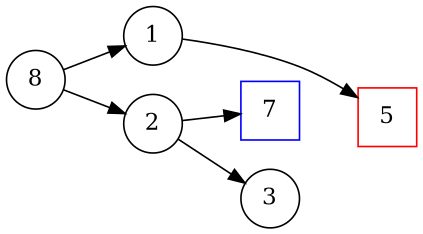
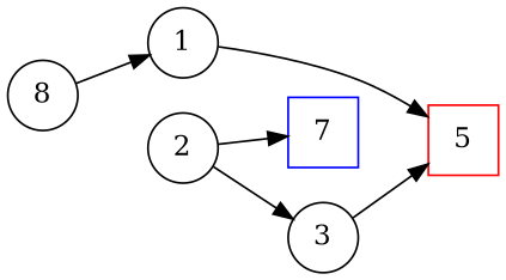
  digraph {
    rankdir=LR
    node [shape=circle]
    n1 [color=blue label=7 shape=square]
    5 [color=red shape=square]
    n3 [label=8]
    1
    2
    3
    n3 -> 1
-   n3 -> 2
    1 -> 5
    2 -> n1
    2 -> 3
+   3 -> 5
  }
